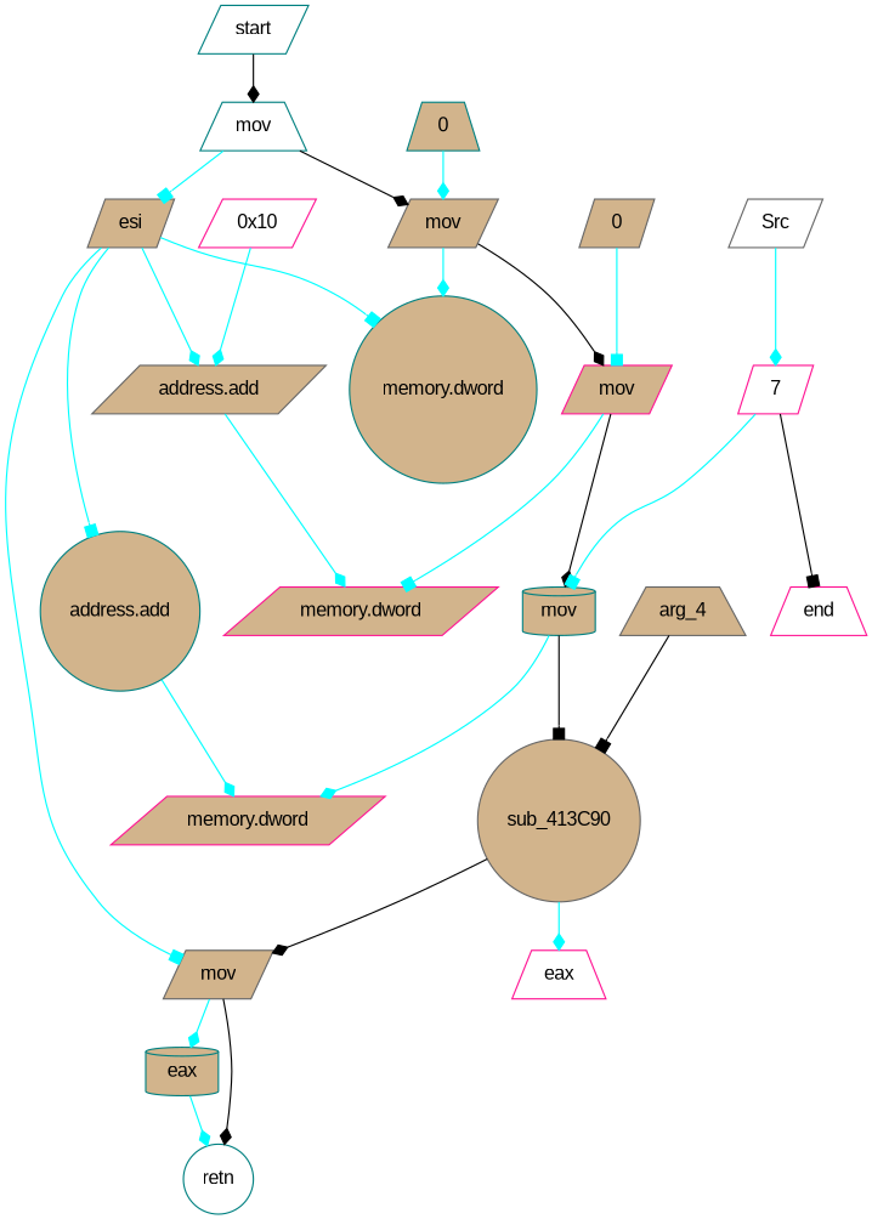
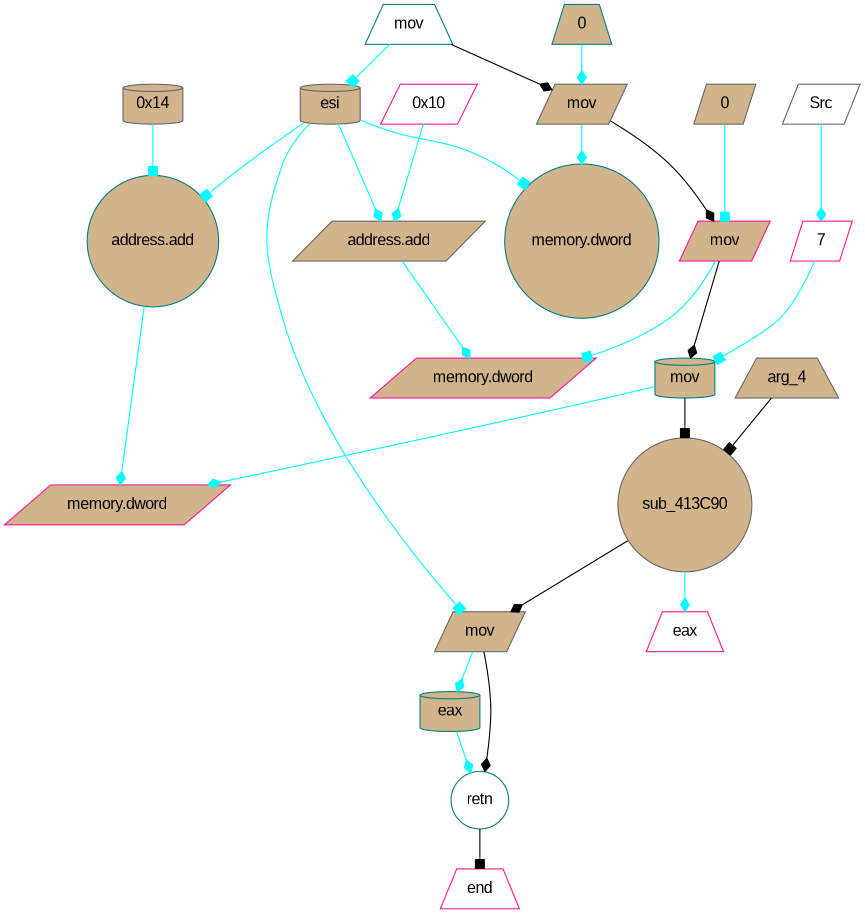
  digraph {
    fontname="Liberation Sans"
    node [color=gray40 fillcolor=tan fontname="Liberation Sans" shape=parallelogram style=filled]
    edge [arrowhead=diamond fontname="Liberation Sans" color=cyan]
-   start [color=teal fillcolor=white]
    n2 [color=teal fillcolor=white label=mov shape=trapezium]
-   n3 [label=esi]
+   n3 [label=esi shape=cylinder]
    n4 [label=mov]
    n5 [color=teal label="memory.dword" shape=circle]
    n6 [label="address.add"]
    n7 [color=teal label="address.add" shape=circle]
    n8 [label=mov]
    n9 [color=deeppink label=mov]
    n10 [color=deeppink label="memory.dword"]
    n11 [color=deeppink label="memory.dword"]
    n12 [color=teal label=eax shape=cylinder]
    n13 [color=teal fillcolor=white label=retn shape=circle]
    n14 [color=teal label=mov shape=cylinder]
    n15 [color=teal label=0 shape=trapezium]
    n16 [label=sub_413C90 shape=circle]
    n17 [color=deeppink fillcolor=white label="0x10"]
    n18 [label=0]
    n19 [color=deeppink fillcolor=white label=eax shape=trapezium]
+   n20 [label="0x14" shape=cylinder]
    n21 [color=deeppink fillcolor=white label=7]
    n22 [fillcolor=white label=Src]
    n23 [label=arg_4 shape=trapezium]
    end [color=deeppink fillcolor=white shape=trapezium]
-   start -> n2 [color=""]
    n2 -> n3 [arrowhead=box]
    n2 -> n4 [color=""]
    n3 -> n5 [arrowhead=box]
    n3 -> n6
    n3 -> n7 [arrowhead=box]
    n3 -> n8 [arrowhead=box]
    n4 -> n5
    n4 -> n9 [color=""]
    n6 -> n10
    n7 -> n11
    n8 -> n12
    n8 -> n13 [color=""]
    n9 -> n10 [arrowhead=box]
    n9 -> n14 [color=""]
    n12 -> n13
-   n21 -> end [arrowhead=box color=""]
+   n13 -> end [arrowhead=box color=""]
    n14 -> n11
    n14 -> n16 [arrowhead=box color=""]
    n15 -> n4
    n16 -> n8 [color=""]
    n16 -> n19
    n17 -> n6
    n18 -> n9 [arrowhead=box]
+   n20 -> n7 [arrowhead=box]
    n21 -> n14 [arrowhead=box]
    n22 -> n21
    n23 -> n16 [arrowhead=box color=black]
  }
